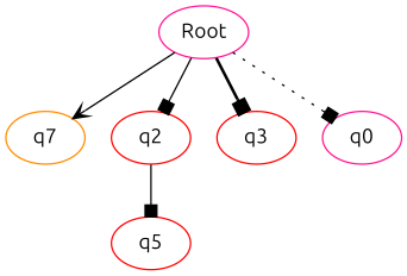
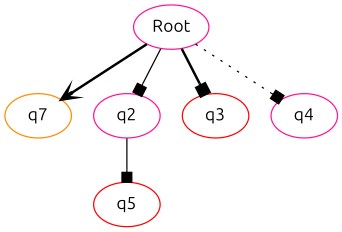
  strict digraph {
    fontname=Ubuntu
    node [color=deeppink fontname=Ubuntu]
    edge [arrowhead=box contraint=true fontname=Ubuntu style=bold]
    n1 [color=darkorange label=q7]
    Root
-   n3 [color=red label=q2]
+   n3 [label=q2]
    n4 [color=red label=q3]
-   n5 [label=q0]
+   n5 [label=q4]
    n6 [color=red label=q5]
-   Root -> n1 [arrowhead=vee style=solid]
+   Root -> n1 [arrowhead=vee]
    Root -> n3 [style=solid]
    Root -> n4
    Root -> n5 [style=dotted]
    n3 -> n6 [style=solid]
  }
